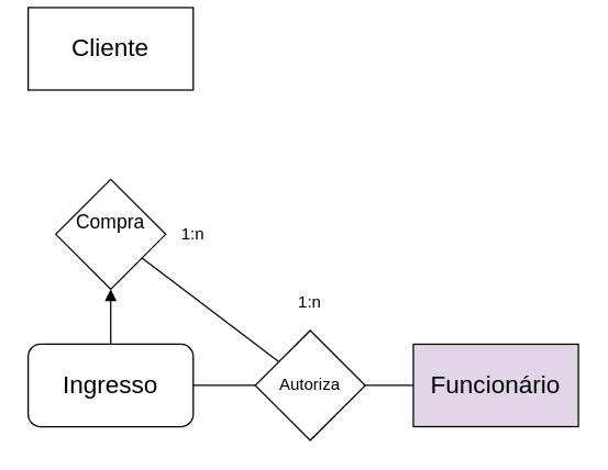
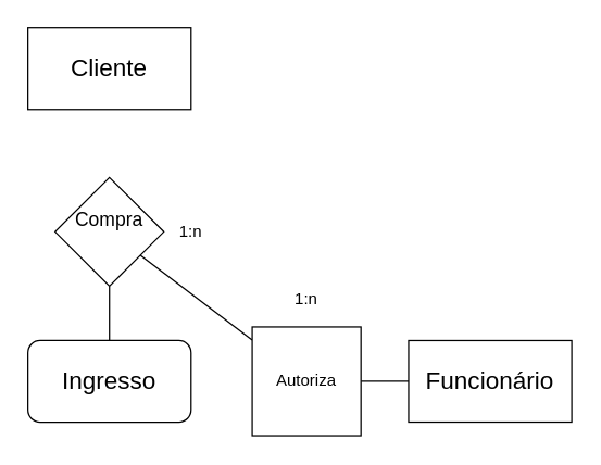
  <mxCell id="0" />
  <mxCell id="1" parent="0" />
- <mxCell id="2" value="&lt;font style=&quot;font-size: 18px&quot;&gt;Cliente&lt;/font&gt;" style="rounded=0;whiteSpace=wrap;html=1;" parent="1" vertex="1"><mxGeometry x="20" y="5" width="120" height="60" as="geometry" /></mxCell>
+ <mxCell id="2" value="&lt;font style=&quot;font-size: 18px&quot;&gt;Cliente&lt;/font&gt;" style="rounded=0;whiteSpace=wrap;html=1;" parent="1" vertex="1"><mxGeometry x="20" y="20" width="120" height="60" as="geometry" /></mxCell>
  <mxCell id="3" value="&lt;font style=&quot;font-size: 18px&quot;&gt;Ingresso&lt;/font&gt;" style="whiteSpace=wrap;html=1;rounded=1;" parent="1" vertex="1"><mxGeometry x="20" y="250" width="120" height="60" as="geometry" /></mxCell>
  <mxCell id="4" value="" style="endArrow=none;html=1;" parent="1" source="5" target="9" edge="1"><mxGeometry width="50" height="50" relative="1" as="geometry"><mxPoint x="20" y="380" as="sourcePoint" /><mxPoint x="70" y="330" as="targetPoint" /></mxGeometry></mxCell>
  <mxCell id="5" value="&lt;div&gt;&lt;font style=&quot;font-size: 14px&quot;&gt;Compra&lt;/font&gt;&lt;/div&gt;&lt;div&gt;&lt;font size=&quot;3&quot;&gt;&lt;br&gt;&lt;/font&gt;&lt;/div&gt;" style="rhombus;whiteSpace=wrap;html=1;" parent="1" vertex="1"><mxGeometry x="40" y="130" width="80" height="80" as="geometry" /></mxCell>
- <mxCell id="6" value="" style="endArrow=block;html=1;" parent="1" source="3" target="5" edge="1"><mxGeometry width="50" height="50" relative="1" as="geometry"><mxPoint x="80" y="250" as="sourcePoint" /><mxPoint x="80" y="80" as="targetPoint" /></mxGeometry></mxCell>
+ <mxCell id="6" value="" style="endArrow=none;html=1;" parent="1" source="3" target="5" edge="1"><mxGeometry width="50" height="50" relative="1" as="geometry"><mxPoint x="80" y="250" as="sourcePoint" /><mxPoint x="80" y="80" as="targetPoint" /></mxGeometry></mxCell>
  <mxCell id="7" value="1:n" style="text;html=1;strokeColor=none;fillColor=none;align=center;verticalAlign=middle;whiteSpace=wrap;rounded=0;" parent="1" vertex="1"><mxGeometry x="120" y="160" width="40" height="20" as="geometry" /></mxCell>
  <mxCell id="8" value="" style="endArrow=none;html=1;exitX=1;exitY=0.5;exitDx=0;exitDy=0;entryX=0;entryY=0.5;entryDx=0;entryDy=0;" parent="1" source="9" edge="1"><mxGeometry width="50" height="50" relative="1" as="geometry"><mxPoint x="185" y="305" as="sourcePoint" /><mxPoint x="310" y="280" as="targetPoint" /></mxGeometry></mxCell>
- <mxCell id="9" value="Autoriza" style="rhombus;whiteSpace=wrap;html=1;" parent="1" vertex="1"><mxGeometry x="185" y="240" width="80" height="80" as="geometry" /></mxCell>
- <mxCell id="10" value="" style="endArrow=none;html=1;exitX=1;exitY=0.5;exitDx=0;exitDy=0;entryX=0;entryY=0.5;entryDx=0;entryDy=0;" parent="1" source="3" target="9" edge="1"><mxGeometry width="50" height="50" relative="1" as="geometry"><mxPoint x="140" y="280" as="sourcePoint" /><mxPoint x="310" y="280" as="targetPoint" /></mxGeometry></mxCell>
+ <mxCell id="9" value="Autoriza" style="whiteSpace=wrap;html=1;rounded=0;" parent="1" vertex="1"><mxGeometry x="185" y="240" width="80" height="80" as="geometry" /></mxCell>
  <mxCell id="11" value="1:n" style="text;html=1;strokeColor=none;fillColor=none;align=center;verticalAlign=middle;whiteSpace=wrap;rounded=0;" parent="1" vertex="1"><mxGeometry x="205" y="210" width="40" height="20" as="geometry" /></mxCell>
- <mxCell id="12" value="&lt;span style=&quot;font-size: 18px&quot;&gt;Funcionário&lt;/span&gt;" style="rounded=0;whiteSpace=wrap;html=1;fillColor=#e1d5e7;" parent="1" vertex="1"><mxGeometry x="300" y="250" width="120" height="60" as="geometry" /></mxCell>
+ <mxCell id="12" value="&lt;span style=&quot;font-size: 18px&quot;&gt;Funcionário&lt;/span&gt;" style="rounded=0;whiteSpace=wrap;html=1;" parent="1" vertex="1"><mxGeometry x="300" y="250" width="120" height="60" as="geometry" /></mxCell>
